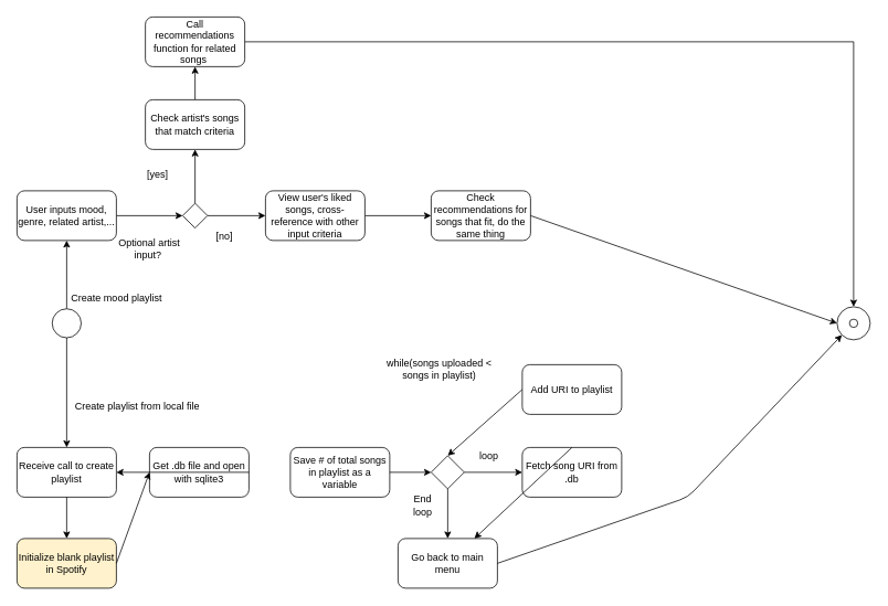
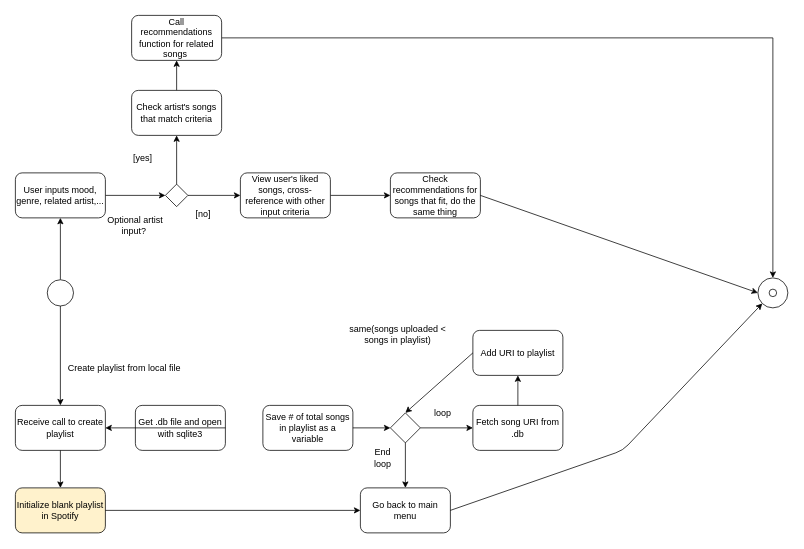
  <mxCell id="0" />
  <mxCell id="1" parent="0" />
  <mxCell id="2" value="" style="ellipse;whiteSpace=wrap;html=1;aspect=fixed;" parent="1" vertex="1"><mxGeometry x="1010" y="370" width="40" height="40" as="geometry" /></mxCell>
  <mxCell id="3" style="edgeStyle=orthogonalEdgeStyle;rounded=0;orthogonalLoop=1;jettySize=auto;html=1;exitX=0.5;exitY=0;exitDx=0;exitDy=0;entryX=0.5;entryY=1;entryDx=0;entryDy=0;" edge="1" parent="1" source="4" target="29"><mxGeometry relative="1" as="geometry" /></mxCell>
  <mxCell id="4" value="" style="ellipse;whiteSpace=wrap;html=1;aspect=fixed;" parent="1" vertex="1"><mxGeometry x="62.5" y="372.5" width="35" height="35" as="geometry" /></mxCell>
  <mxCell id="5" value="" style="ellipse;whiteSpace=wrap;html=1;aspect=fixed;" parent="1" vertex="1"><mxGeometry x="1025" y="385" width="10" height="10" as="geometry" /></mxCell>
  <mxCell id="6" value="Receive call to create playlist" style="rounded=1;whiteSpace=wrap;html=1;" parent="1" vertex="1"><mxGeometry x="20" y="540" width="120" height="60" as="geometry" /></mxCell>
  <mxCell id="7" value="Get .db file and open with sqlite3" style="rounded=1;whiteSpace=wrap;html=1;" parent="1" vertex="1"><mxGeometry x="180" y="540" width="120" height="60" as="geometry" /></mxCell>
  <mxCell id="8" value="Save # of total songs in playlist as a variable" style="rounded=1;whiteSpace=wrap;html=1;" parent="1" vertex="1"><mxGeometry x="350" y="540" width="120" height="60" as="geometry" /></mxCell>
  <mxCell id="9" value="" style="endArrow=classic;html=1;entryX=0.5;entryY=0;entryDx=0;entryDy=0;exitX=0.5;exitY=1;exitDx=0;exitDy=0;" parent="1" source="4" target="6" edge="1"><mxGeometry width="50" height="50" relative="1" as="geometry"><mxPoint x="95" y="510" as="sourcePoint" /><mxPoint x="145" y="460" as="targetPoint" /></mxGeometry></mxCell>
  <mxCell id="10" value="" style="endArrow=classic;html=1;exitX=1;exitY=0.5;exitDx=0;exitDy=0;" parent="1" source="7" target="6" edge="1"><mxGeometry width="50" height="50" relative="1" as="geometry"><mxPoint x="350" y="560" as="sourcePoint" /><mxPoint x="400" y="510" as="targetPoint" /></mxGeometry></mxCell>
  <mxCell id="11" value="" style="rhombus;whiteSpace=wrap;html=1;" parent="1" vertex="1"><mxGeometry x="520" y="550" width="40" height="40" as="geometry" /></mxCell>
- <mxCell id="12" value="while(songs uploaded &amp;lt; songs in playlist)" style="text;html=1;strokeColor=none;fillColor=none;align=center;verticalAlign=middle;whiteSpace=wrap;rounded=0;" parent="1" vertex="1"><mxGeometry x="450" y="435" width="160" height="20" as="geometry" /></mxCell>
+ <mxCell id="12" value="same(songs uploaded &amp;lt; songs in playlist)" style="text;html=1;strokeColor=none;fillColor=none;align=center;verticalAlign=middle;whiteSpace=wrap;rounded=0;" parent="1" vertex="1"><mxGeometry x="450" y="435" width="160" height="20" as="geometry" /></mxCell>
  <mxCell id="13" value="" style="endArrow=classic;html=1;exitX=1;exitY=0.5;exitDx=0;exitDy=0;entryX=0;entryY=0.5;entryDx=0;entryDy=0;" parent="1" source="11" target="14" edge="1"><mxGeometry width="50" height="50" relative="1" as="geometry"><mxPoint x="515" y="730" as="sourcePoint" /><mxPoint x="540" y="650" as="targetPoint" /></mxGeometry></mxCell>
  <mxCell id="14" value="Fetch song URI from .db" style="rounded=1;whiteSpace=wrap;html=1;" parent="1" vertex="1"><mxGeometry x="630" y="540" width="120" height="60" as="geometry" /></mxCell>
  <mxCell id="15" value="" style="endArrow=classic;html=1;exitX=1;exitY=0.5;exitDx=0;exitDy=0;entryX=0;entryY=0.5;entryDx=0;entryDy=0;" parent="1" source="8" target="11" edge="1"><mxGeometry width="50" height="50" relative="1" as="geometry"><mxPoint x="590" y="530" as="sourcePoint" /><mxPoint x="640" y="480" as="targetPoint" /></mxGeometry></mxCell>
  <mxCell id="16" value="loop" style="text;html=1;strokeColor=none;fillColor=none;align=center;verticalAlign=middle;whiteSpace=wrap;rounded=0;" parent="1" vertex="1"><mxGeometry x="570" y="540" width="40" height="20" as="geometry" /></mxCell>
  <mxCell id="17" value="End loop" style="text;html=1;strokeColor=none;fillColor=none;align=center;verticalAlign=middle;whiteSpace=wrap;rounded=0;" parent="1" vertex="1"><mxGeometry x="490" y="600" width="40" height="20" as="geometry" /></mxCell>
  <mxCell id="18" value="Initialize blank playlist in Spotify" style="rounded=1;whiteSpace=wrap;html=1;fillColor=#fff2cc;" parent="1" vertex="1"><mxGeometry x="20" y="650" width="120" height="60" as="geometry" /></mxCell>
  <mxCell id="19" value="" style="endArrow=classic;html=1;exitX=0.5;exitY=1;exitDx=0;exitDy=0;entryX=0.5;entryY=0;entryDx=0;entryDy=0;" parent="1" source="6" target="18" edge="1"><mxGeometry width="50" height="50" relative="1" as="geometry"><mxPoint x="140" y="530" as="sourcePoint" /><mxPoint x="190" y="480" as="targetPoint" /></mxGeometry></mxCell>
- <mxCell id="20" value="" style="endArrow=classic;html=1;exitX=1;exitY=0.5;exitDx=0;exitDy=0;entryX=0;entryY=0.5;entryDx=0;entryDy=0;" parent="1" source="18" target="7" edge="1"><mxGeometry width="50" height="50" relative="1" as="geometry"><mxPoint x="160" y="530" as="sourcePoint" /><mxPoint x="210" y="480" as="targetPoint" /></mxGeometry></mxCell>
+ <mxCell id="20" value="" style="endArrow=classic;html=1;exitX=1;exitY=0.5;exitDx=0;exitDy=0;" parent="1" source="18" target="25" edge="1"><mxGeometry width="50" height="50" relative="1" as="geometry"><mxPoint x="160" y="530" as="sourcePoint" /><mxPoint x="210" y="480" as="targetPoint" /></mxGeometry></mxCell>
  <mxCell id="21" value="Add URI to playlist" style="rounded=1;whiteSpace=wrap;html=1;" parent="1" vertex="1"><mxGeometry x="630" y="440" width="120" height="60" as="geometry" /></mxCell>
  <mxCell id="22" value="" style="endArrow=classic;html=1;exitX=0;exitY=0.5;exitDx=0;exitDy=0;entryX=0.5;entryY=0;entryDx=0;entryDy=0;" parent="1" source="21" target="11" edge="1"><mxGeometry width="50" height="50" relative="1" as="geometry"><mxPoint x="530" y="520" as="sourcePoint" /><mxPoint x="580" y="470" as="targetPoint" /></mxGeometry></mxCell>
- <mxCell id="23" value="" style="endArrow=classic;html=1;exitX=0.5;exitY=0;exitDx=0;exitDy=0;" parent="1" source="14" target="25" edge="1"><mxGeometry width="50" height="50" relative="1" as="geometry"><mxPoint x="660" y="530" as="sourcePoint" /><mxPoint x="710" y="480" as="targetPoint" /></mxGeometry></mxCell>
+ <mxCell id="23" value="" style="endArrow=classic;html=1;exitX=0.5;exitY=0;exitDx=0;exitDy=0;entryX=0.5;entryY=1;entryDx=0;entryDy=0;" parent="1" source="14" target="21" edge="1"><mxGeometry width="50" height="50" relative="1" as="geometry"><mxPoint x="660" y="530" as="sourcePoint" /><mxPoint x="710" y="480" as="targetPoint" /></mxGeometry></mxCell>
  <mxCell id="24" value="" style="endArrow=classic;html=1;exitX=0.5;exitY=1;exitDx=0;exitDy=0;" parent="1" source="11" edge="1"><mxGeometry width="50" height="50" relative="1" as="geometry"><mxPoint x="660" y="650" as="sourcePoint" /><mxPoint x="540" y="650" as="targetPoint" /></mxGeometry></mxCell>
  <mxCell id="25" value="Go back to main menu" style="rounded=1;whiteSpace=wrap;html=1;" parent="1" vertex="1"><mxGeometry x="480" y="650" width="120" height="60" as="geometry" /></mxCell>
  <mxCell id="26" value="" style="endArrow=classic;html=1;entryX=0;entryY=1;entryDx=0;entryDy=0;exitX=1;exitY=0.5;exitDx=0;exitDy=0;" parent="1" source="25" target="2" edge="1"><mxGeometry width="50" height="50" relative="1" as="geometry"><mxPoint x="510" y="560" as="sourcePoint" /><mxPoint x="560" y="510" as="targetPoint" /><Array as="points"><mxPoint x="830" y="600" /></Array></mxGeometry></mxCell>
  <mxCell id="27" value="Create playlist from local file" style="text;html=1;align=center;verticalAlign=middle;resizable=0;points=[];autosize=1;" vertex="1" parent="1"><mxGeometry x="80" y="480" width="170" height="20" as="geometry" /></mxCell>
  <mxCell id="28" style="edgeStyle=orthogonalEdgeStyle;rounded=0;orthogonalLoop=1;jettySize=auto;html=1;exitX=1;exitY=0.5;exitDx=0;exitDy=0;entryX=0;entryY=0.5;entryDx=0;entryDy=0;" edge="1" parent="1" source="29" target="33"><mxGeometry relative="1" as="geometry" /></mxCell>
  <mxCell id="29" value="User inputs mood, genre, related artist,..." style="rounded=1;whiteSpace=wrap;html=1;" vertex="1" parent="1"><mxGeometry x="20" y="230" width="120" height="60" as="geometry" /></mxCell>
- <mxCell id="30" value="Create mood playlist" style="text;html=1;align=center;verticalAlign=middle;resizable=0;points=[];autosize=1;" vertex="1" parent="1"><mxGeometry x="80" y="350" width="120" height="20" as="geometry" /></mxCell>
  <mxCell id="31" style="edgeStyle=orthogonalEdgeStyle;rounded=0;orthogonalLoop=1;jettySize=auto;html=1;exitX=0.5;exitY=0;exitDx=0;exitDy=0;entryX=0.5;entryY=1;entryDx=0;entryDy=0;" edge="1" parent="1" source="33" target="37"><mxGeometry relative="1" as="geometry" /></mxCell>
  <mxCell id="32" style="edgeStyle=orthogonalEdgeStyle;rounded=0;orthogonalLoop=1;jettySize=auto;html=1;exitX=1;exitY=0.5;exitDx=0;exitDy=0;entryX=0;entryY=0.5;entryDx=0;entryDy=0;" edge="1" parent="1" source="33" target="42"><mxGeometry relative="1" as="geometry" /></mxCell>
  <mxCell id="33" value="" style="rhombus;whiteSpace=wrap;html=1;" vertex="1" parent="1"><mxGeometry x="220" y="245" width="30" height="30" as="geometry" /></mxCell>
  <mxCell id="34" value="Optional artist input?&amp;nbsp;" style="text;html=1;strokeColor=none;fillColor=none;align=center;verticalAlign=middle;whiteSpace=wrap;rounded=0;" vertex="1" parent="1"><mxGeometry x="130" y="290" width="100" height="20" as="geometry" /></mxCell>
  <mxCell id="35" value="[yes]" style="text;html=1;strokeColor=none;fillColor=none;align=center;verticalAlign=middle;whiteSpace=wrap;rounded=0;" vertex="1" parent="1"><mxGeometry x="170" y="200" width="40" height="20" as="geometry" /></mxCell>
  <mxCell id="36" style="edgeStyle=orthogonalEdgeStyle;rounded=0;orthogonalLoop=1;jettySize=auto;html=1;exitX=0.5;exitY=0;exitDx=0;exitDy=0;entryX=0.5;entryY=1;entryDx=0;entryDy=0;" edge="1" parent="1" source="37" target="39"><mxGeometry relative="1" as="geometry" /></mxCell>
  <mxCell id="37" value="Check artist's songs that match criteria" style="rounded=1;whiteSpace=wrap;html=1;" vertex="1" parent="1"><mxGeometry x="175" y="120" width="120" height="60" as="geometry" /></mxCell>
  <mxCell id="38" style="edgeStyle=orthogonalEdgeStyle;rounded=0;orthogonalLoop=1;jettySize=auto;html=1;exitX=1;exitY=0.5;exitDx=0;exitDy=0;entryX=0.5;entryY=0;entryDx=0;entryDy=0;" edge="1" parent="1" source="39" target="2"><mxGeometry relative="1" as="geometry" /></mxCell>
  <mxCell id="39" value="Call recommendations function for related songs&amp;nbsp;" style="rounded=1;whiteSpace=wrap;html=1;" vertex="1" parent="1"><mxGeometry x="175" y="20" width="120" height="60" as="geometry" /></mxCell>
  <mxCell id="40" value="[no]" style="text;html=1;align=center;verticalAlign=middle;resizable=0;points=[];autosize=1;" vertex="1" parent="1"><mxGeometry x="250" y="275" width="40" height="20" as="geometry" /></mxCell>
  <mxCell id="41" style="edgeStyle=orthogonalEdgeStyle;rounded=0;orthogonalLoop=1;jettySize=auto;html=1;exitX=1;exitY=0.5;exitDx=0;exitDy=0;entryX=0;entryY=0.5;entryDx=0;entryDy=0;" edge="1" parent="1" source="42" target="43"><mxGeometry relative="1" as="geometry" /></mxCell>
  <mxCell id="42" value="View user's liked songs, cross-reference with other input criteria" style="rounded=1;whiteSpace=wrap;html=1;" vertex="1" parent="1"><mxGeometry x="320" y="230" width="120" height="60" as="geometry" /></mxCell>
  <mxCell id="43" value="Check recommendations for songs that fit, do the same thing" style="rounded=1;whiteSpace=wrap;html=1;" vertex="1" parent="1"><mxGeometry x="520" y="230" width="120" height="60" as="geometry" /></mxCell>
  <mxCell id="44" value="" style="endArrow=classic;html=1;exitX=1;exitY=0.5;exitDx=0;exitDy=0;entryX=0;entryY=0.5;entryDx=0;entryDy=0;" edge="1" parent="1" source="43" target="2"><mxGeometry width="50" height="50" relative="1" as="geometry"><mxPoint x="520" y="400" as="sourcePoint" /><mxPoint x="570" y="350" as="targetPoint" /></mxGeometry></mxCell>
